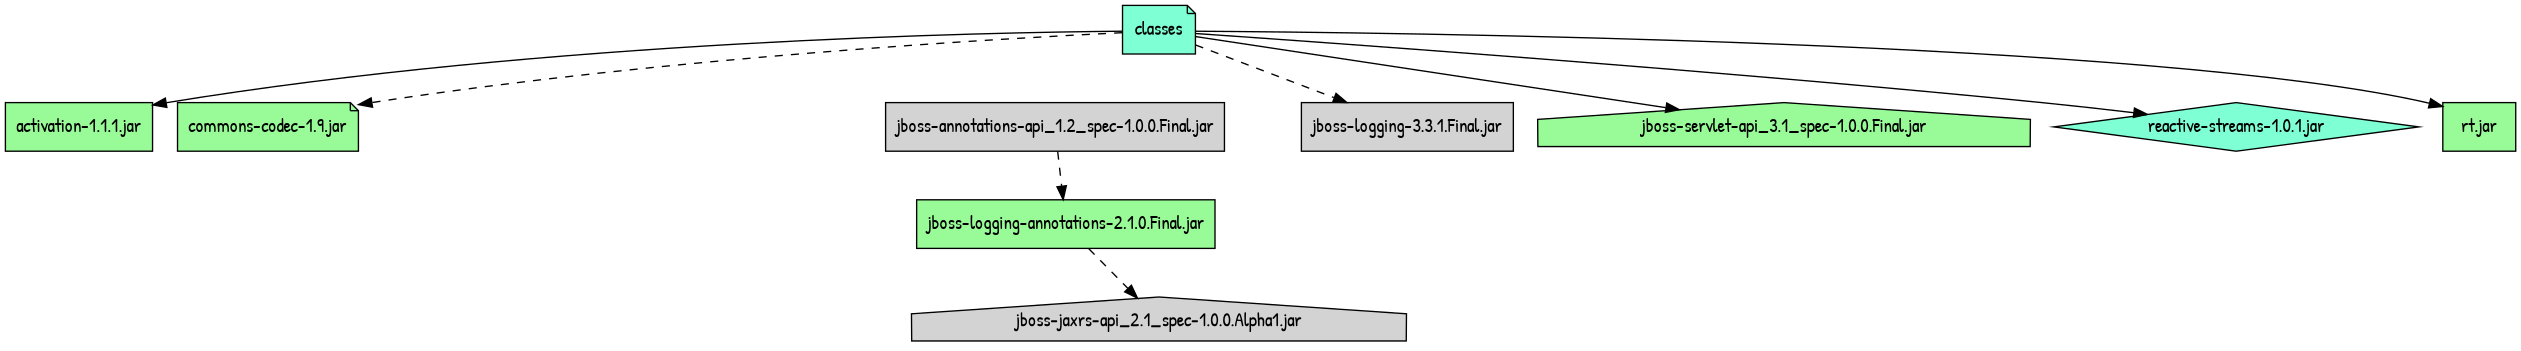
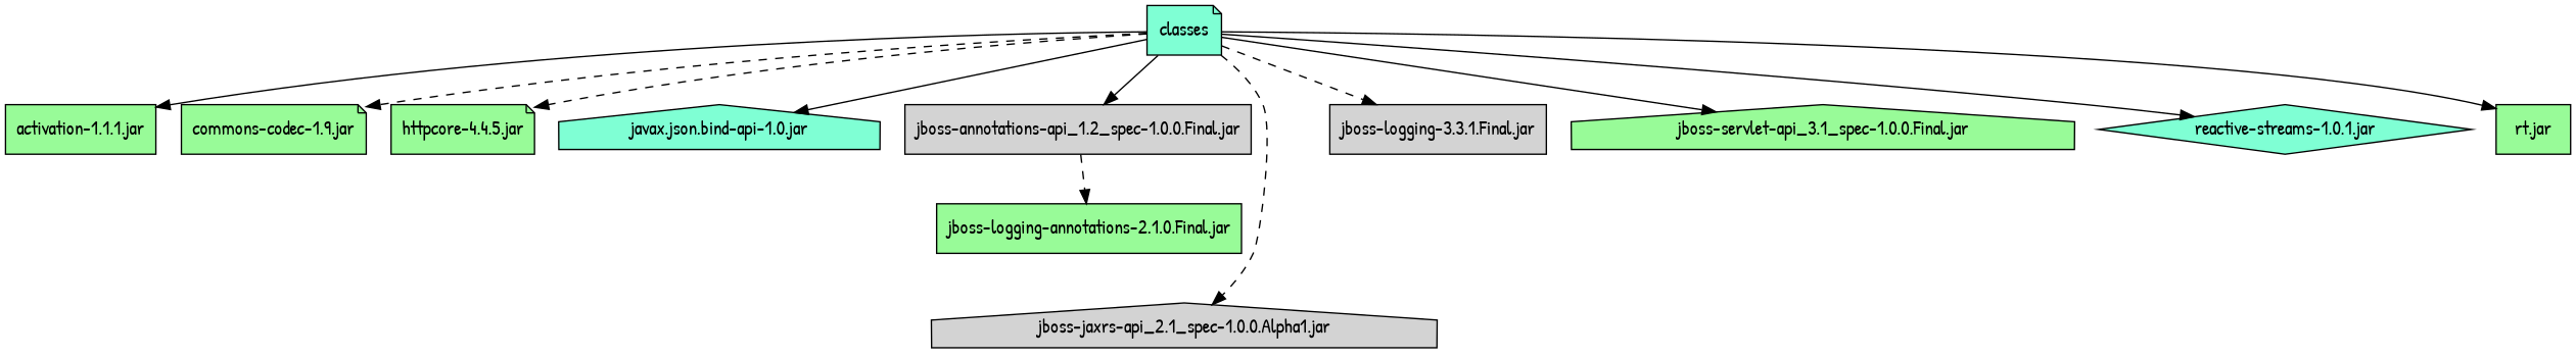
  digraph {
    fontname="Patrick Hand"
    node [fillcolor=palegreen fontname="Patrick Hand" shape=box style=filled]
    edge [fontname="Patrick Hand" style=solid]
    classes [fillcolor=aquamarine shape=note]
    "activation-1.1.1.jar"
    "commons-codec-1.9.jar" [shape=note]
+   "httpcore-4.4.5.jar" [shape=note]
+   "javax.json.bind-api-1.0.jar" [fillcolor=aquamarine shape=house]
    "jboss-annotations-api_1.2_spec-1.0.0.Final.jar" [fillcolor=lightgrey]
    "jboss-jaxrs-api_2.1_spec-1.0.0.Alpha1.jar" [fillcolor=lightgrey shape=house]
    "jboss-logging-3.3.1.Final.jar" [fillcolor=lightgrey]
    "jboss-servlet-api_3.1_spec-1.0.0.Final.jar" [shape=house]
    "reactive-streams-1.0.1.jar" [fillcolor=aquamarine shape=diamond]
    "rt.jar"
    "jboss-logging-annotations-2.1.0.Final.jar"
    classes -> "activation-1.1.1.jar"
    classes -> "commons-codec-1.9.jar" [style=dashed]
-   "jboss-logging-annotations-2.1.0.Final.jar" -> "jboss-jaxrs-api_2.1_spec-1.0.0.Alpha1.jar" [style=dashed]
+   classes -> "httpcore-4.4.5.jar" [style=dashed]
+   classes -> "javax.json.bind-api-1.0.jar"
+   classes -> "jboss-annotations-api_1.2_spec-1.0.0.Final.jar"
+   classes -> "jboss-jaxrs-api_2.1_spec-1.0.0.Alpha1.jar" [style=dashed]
    classes -> "jboss-logging-3.3.1.Final.jar" [style=dashed]
    classes -> "jboss-servlet-api_3.1_spec-1.0.0.Final.jar"
    classes -> "reactive-streams-1.0.1.jar"
    classes -> "rt.jar"
    "jboss-annotations-api_1.2_spec-1.0.0.Final.jar" -> "jboss-logging-annotations-2.1.0.Final.jar" [style=dashed]
  }
